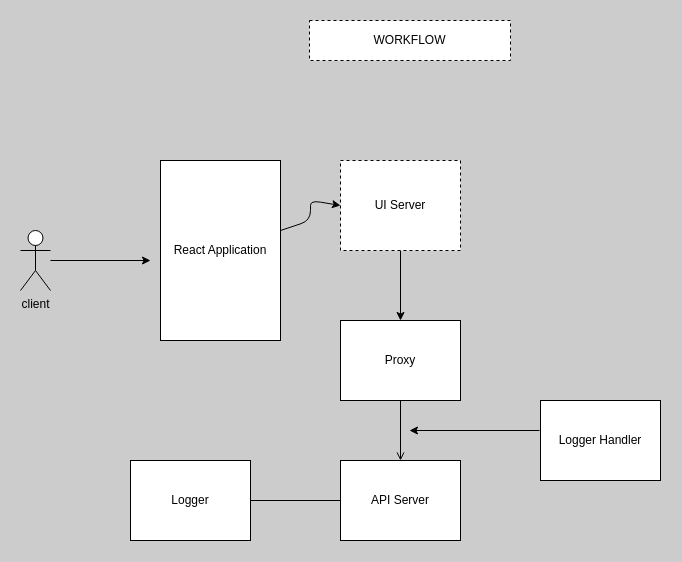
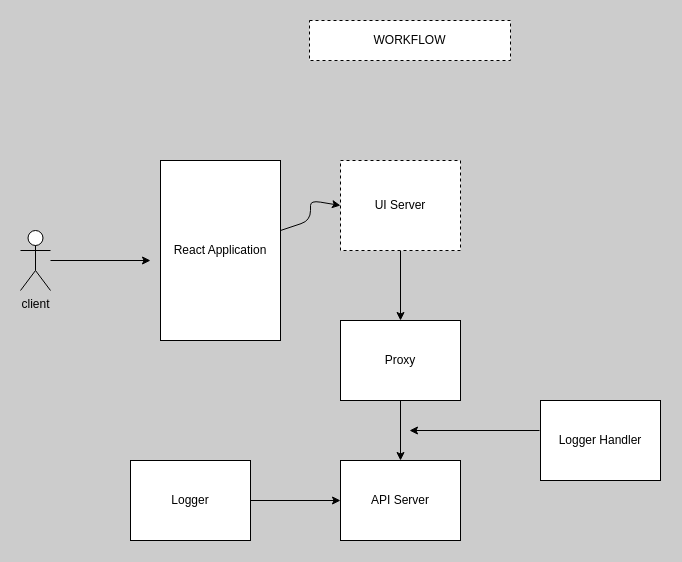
  <mxCell id="0" />
  <mxCell id="1" parent="0" />
  <mxCell id="2" value="WORKFLOW" style="rounded=0;whiteSpace=wrap;html=1;dashed=1;" vertex="1" parent="1"><mxGeometry x="309" y="20" width="201" height="40" as="geometry" /></mxCell>
  <mxCell id="3" style="edgeStyle=none;html=1;" edge="1" parent="1" source="4"><mxGeometry relative="1" as="geometry"><mxPoint x="150" y="260" as="targetPoint" /></mxGeometry></mxCell>
  <mxCell id="4" value="client" style="shape=umlActor;verticalLabelPosition=bottom;verticalAlign=top;html=1;outlineConnect=0;" vertex="1" parent="1"><mxGeometry x="20" y="230" width="30" height="60" as="geometry" /></mxCell>
  <mxCell id="5" style="edgeStyle=none;html=1;entryX=0;entryY=0.5;entryDx=0;entryDy=0;" edge="1" parent="1" source="6" target="8"><mxGeometry relative="1" as="geometry"><Array as="points"><mxPoint x="310" y="220" /><mxPoint x="310" y="200" /></Array></mxGeometry></mxCell>
  <mxCell id="6" value="React Application" style="rounded=0;whiteSpace=wrap;html=1;" vertex="1" parent="1"><mxGeometry x="160" y="160" width="120" height="180" as="geometry" /></mxCell>
  <mxCell id="7" style="edgeStyle=none;html=1;entryX=0.5;entryY=0;entryDx=0;entryDy=0;" edge="1" parent="1" source="8" target="10"><mxGeometry relative="1" as="geometry" /></mxCell>
  <mxCell id="8" value="UI Server" style="rounded=0;whiteSpace=wrap;html=1;dashed=1;" vertex="1" parent="1"><mxGeometry x="340" y="160" width="120" height="90" as="geometry" /></mxCell>
- <mxCell id="9" style="edgeStyle=none;html=1;entryX=0.5;entryY=0;entryDx=0;entryDy=0;endArrow=open;" edge="1" parent="1" source="10" target="11"><mxGeometry relative="1" as="geometry" /></mxCell>
+ <mxCell id="9" style="edgeStyle=none;html=1;entryX=0.5;entryY=0;entryDx=0;entryDy=0;" edge="1" parent="1" source="10" target="11"><mxGeometry relative="1" as="geometry" /></mxCell>
  <mxCell id="10" value="Proxy" style="rounded=0;whiteSpace=wrap;html=1;" vertex="1" parent="1"><mxGeometry x="340" y="320" width="120" height="80" as="geometry" /></mxCell>
  <mxCell id="11" value="API Server" style="rounded=0;whiteSpace=wrap;html=1;" vertex="1" parent="1"><mxGeometry x="340" y="460" width="120" height="80" as="geometry" /></mxCell>
  <mxCell id="12" style="edgeStyle=none;html=1;" edge="1" parent="1"><mxGeometry relative="1" as="geometry"><mxPoint x="409" y="430" as="targetPoint" /><mxPoint x="539" y="430" as="sourcePoint" /></mxGeometry></mxCell>
  <mxCell id="13" value="Logger Handler" style="rounded=0;whiteSpace=wrap;html=1;" vertex="1" parent="1"><mxGeometry x="540" y="400" width="120" height="80" as="geometry" /></mxCell>
- <mxCell id="14" style="edgeStyle=none;html=1;entryX=0;entryY=0.5;entryDx=0;entryDy=0;endArrow=none;" edge="1" parent="1" source="15" target="11"><mxGeometry relative="1" as="geometry" /></mxCell>
+ <mxCell id="14" style="edgeStyle=none;html=1;entryX=0;entryY=0.5;entryDx=0;entryDy=0;" edge="1" parent="1" source="15" target="11"><mxGeometry relative="1" as="geometry" /></mxCell>
  <mxCell id="15" value="Logger" style="rounded=0;whiteSpace=wrap;html=1;" vertex="1" parent="1"><mxGeometry x="130" y="460" width="120" height="80" as="geometry" /></mxCell>
